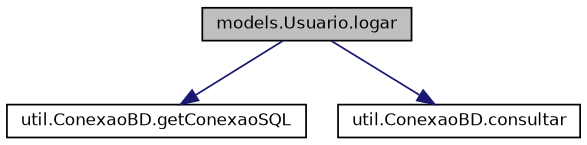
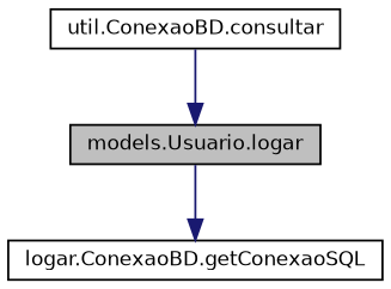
  digraph {
    rankdir=TB
    node [color=black fillcolor=white fontname=Helvetica fontsize=10 shape=record style=filled]
    edge [color=midnightblue fontname=Helvetica fontsize=10 labelfontname=Helvetica labelfontsize=10 style=solid]
    n1 [fillcolor=grey75 fontcolor=black height=0.2 label="models.Usuario.logar" width=0.4]
-   n2 [height=0.2 label="util.ConexaoBD.getConexaoSQL" width=0.4]
+   n2 [height=0.2 label="logar.ConexaoBD.getConexaoSQL" width=0.4]
    n3 [height=0.2 label="util.ConexaoBD.consultar" width=0.4]
    n1 -> n2
-   n1 -> n3
+   n3 -> n1
  }
